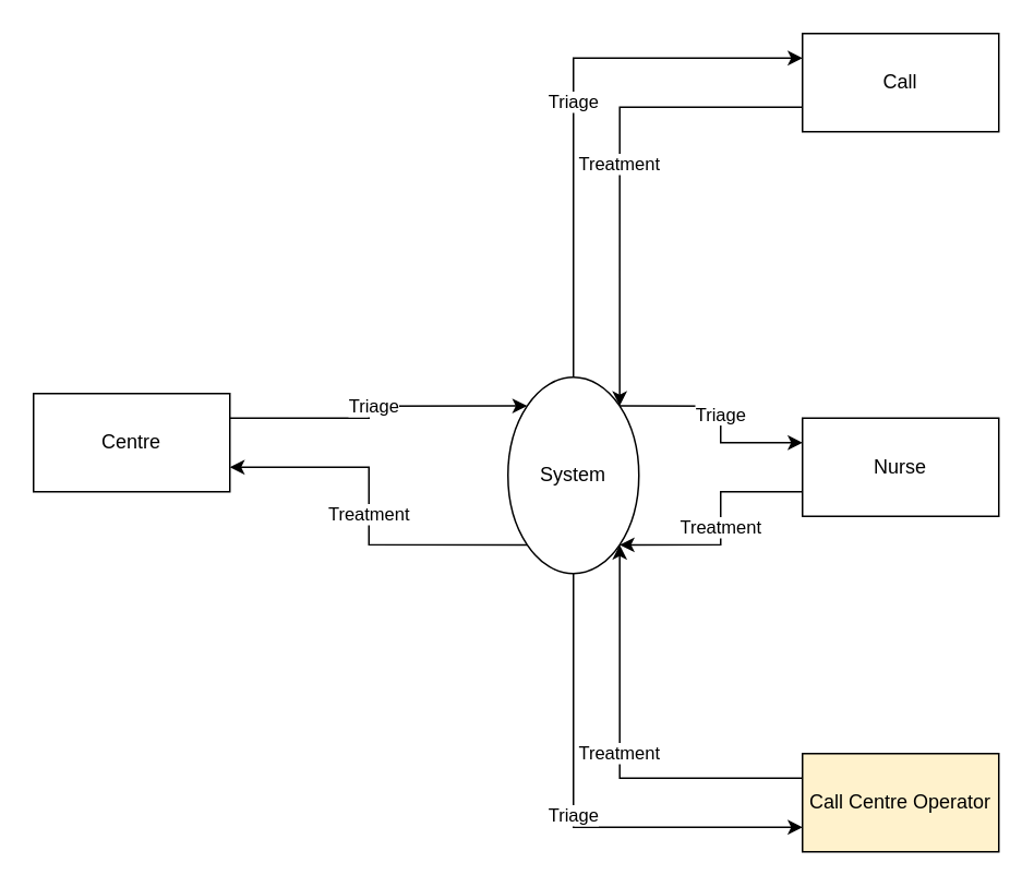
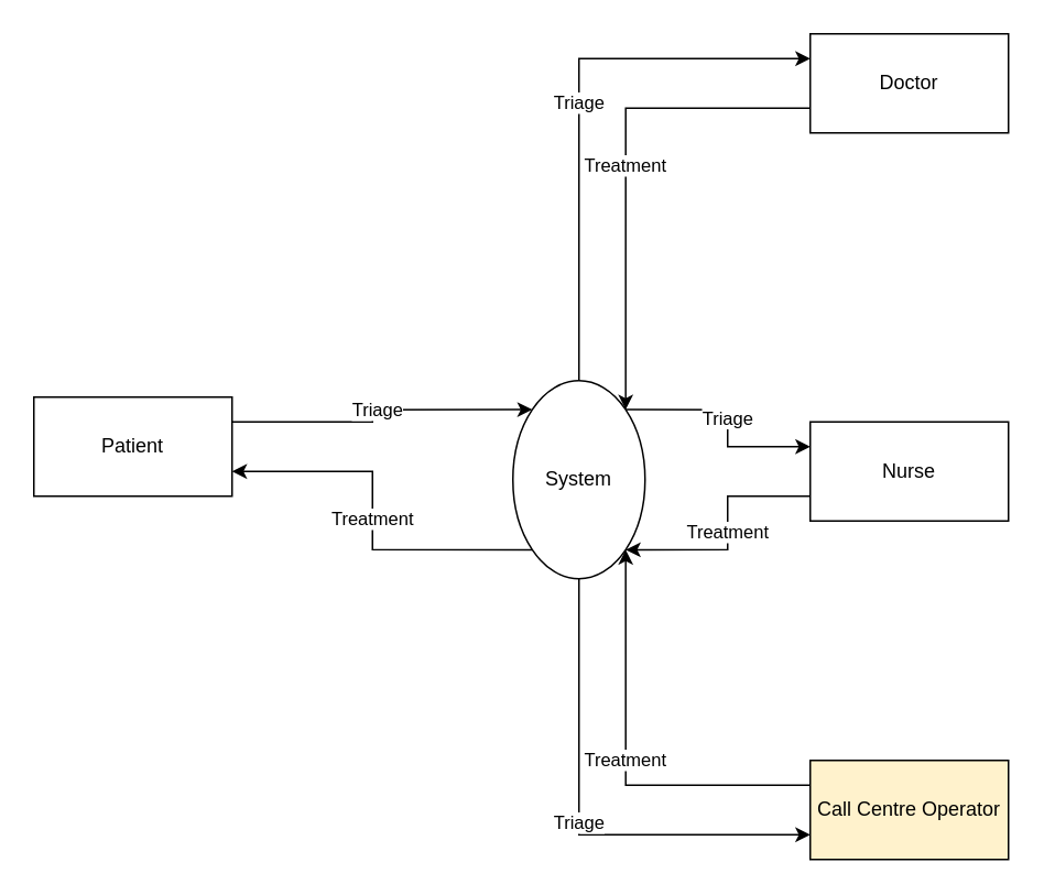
  <mxCell id="0" />
  <mxCell id="1" parent="0" />
  <mxCell id="2" value="Treatment" style="edgeStyle=orthogonalEdgeStyle;rounded=0;orthogonalLoop=1;jettySize=auto;html=1;exitX=0;exitY=1;exitDx=0;exitDy=0;entryX=1;entryY=0.75;entryDx=0;entryDy=0;" parent="1" source="6" target="8" edge="1"><mxGeometry relative="1" as="geometry" /></mxCell>
  <mxCell id="3" value="Triage" style="edgeStyle=orthogonalEdgeStyle;rounded=0;orthogonalLoop=1;jettySize=auto;html=1;exitX=0.5;exitY=0;exitDx=0;exitDy=0;entryX=0;entryY=0.25;entryDx=0;entryDy=0;" parent="1" source="6" target="10" edge="1"><mxGeometry relative="1" as="geometry" /></mxCell>
  <mxCell id="4" value="Triage" style="edgeStyle=orthogonalEdgeStyle;rounded=0;orthogonalLoop=1;jettySize=auto;html=1;exitX=1;exitY=0;exitDx=0;exitDy=0;entryX=0;entryY=0.25;entryDx=0;entryDy=0;" parent="1" source="6" target="12" edge="1"><mxGeometry relative="1" as="geometry" /></mxCell>
  <mxCell id="5" value="Triage" style="edgeStyle=orthogonalEdgeStyle;rounded=0;orthogonalLoop=1;jettySize=auto;html=1;exitX=0.5;exitY=1;exitDx=0;exitDy=0;entryX=0;entryY=0.75;entryDx=0;entryDy=0;" parent="1" source="6" target="14" edge="1"><mxGeometry relative="1" as="geometry" /></mxCell>
  <mxCell id="6" value="System" style="ellipse;whiteSpace=wrap;html=1;aspect=fixed;" parent="1" vertex="1"><mxGeometry x="310" y="230" width="80" height="120" as="geometry" /></mxCell>
  <mxCell id="7" value="Triage" style="edgeStyle=orthogonalEdgeStyle;rounded=0;orthogonalLoop=1;jettySize=auto;html=1;exitX=1;exitY=0.25;exitDx=0;exitDy=0;entryX=0;entryY=0;entryDx=0;entryDy=0;" parent="1" source="8" target="6" edge="1"><mxGeometry relative="1" as="geometry" /></mxCell>
- <mxCell id="8" value="Centre" style="rounded=0;whiteSpace=wrap;html=1;" parent="1" vertex="1"><mxGeometry x="20" y="240" width="120" height="60" as="geometry" /></mxCell>
+ <mxCell id="8" value="Patient" style="rounded=0;whiteSpace=wrap;html=1;" parent="1" vertex="1"><mxGeometry x="20" y="240" width="120" height="60" as="geometry" /></mxCell>
  <mxCell id="9" value="Treatment" style="edgeStyle=orthogonalEdgeStyle;rounded=0;orthogonalLoop=1;jettySize=auto;html=1;exitX=0;exitY=0.75;exitDx=0;exitDy=0;entryX=1;entryY=0;entryDx=0;entryDy=0;" parent="1" source="10" target="6" edge="1"><mxGeometry relative="1" as="geometry" /></mxCell>
- <mxCell id="10" value="Call" style="rounded=0;whiteSpace=wrap;html=1;" parent="1" vertex="1"><mxGeometry x="490" y="20" width="120" height="60" as="geometry" /></mxCell>
+ <mxCell id="10" value="Doctor" style="rounded=0;whiteSpace=wrap;html=1;" parent="1" vertex="1"><mxGeometry x="490" y="20" width="120" height="60" as="geometry" /></mxCell>
  <mxCell id="11" value="Treatment" style="edgeStyle=orthogonalEdgeStyle;rounded=0;orthogonalLoop=1;jettySize=auto;html=1;exitX=0;exitY=0.75;exitDx=0;exitDy=0;entryX=1;entryY=1;entryDx=0;entryDy=0;" parent="1" source="12" target="6" edge="1"><mxGeometry relative="1" as="geometry" /></mxCell>
  <mxCell id="12" value="Nurse" style="rounded=0;whiteSpace=wrap;html=1;" parent="1" vertex="1"><mxGeometry x="490" y="255" width="120" height="60" as="geometry" /></mxCell>
  <mxCell id="13" value="Treatment" style="edgeStyle=orthogonalEdgeStyle;rounded=0;orthogonalLoop=1;jettySize=auto;html=1;exitX=0;exitY=0.25;exitDx=0;exitDy=0;entryX=1;entryY=1;entryDx=0;entryDy=0;" parent="1" source="14" target="6" edge="1"><mxGeometry relative="1" as="geometry" /></mxCell>
  <mxCell id="14" value="Call Centre Operator" style="rounded=0;whiteSpace=wrap;html=1;fillColor=#fff2cc;" parent="1" vertex="1"><mxGeometry x="490" y="460" width="120" height="60" as="geometry" /></mxCell>
